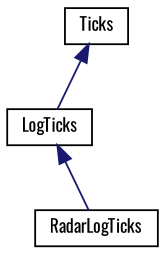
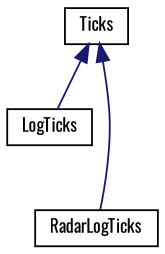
  digraph {
    fontname=Oswald
    rankdir=TB
    node [color=black fillcolor=white fontname=Oswald fontsize=10 shape=record style=filled]
    edge [color=midnightblue dir=back fontname=Oswald fontsize=10 labelfontname=Helvetica labelfontsize=10 style=solid]
    n1 [height=0.2 label=Ticks width=0.4]
    n2 [height=0.2 label=LogTicks width=0.4]
    n3 [height=0.2 label=RadarLogTicks width=0.4]
    n1 -> n2
-   n2 -> n3
+   n1 -> n3
  }
